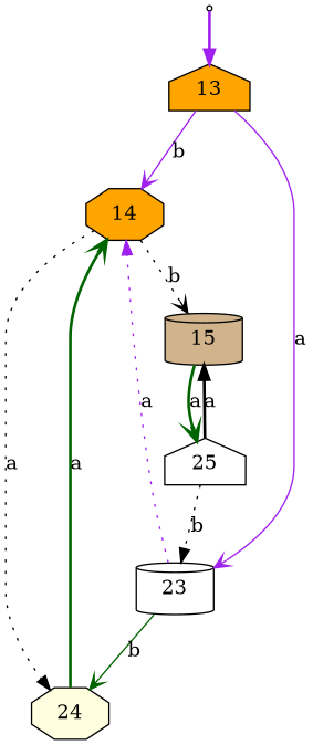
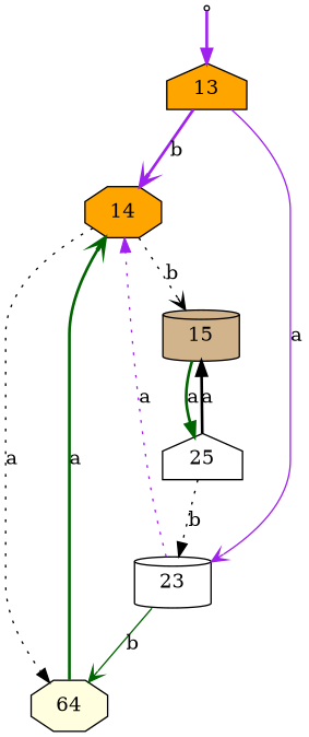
  digraph {
    rankdir=TB
    node [fillcolor=white shape=house style=filled]
    edge [arrowhead=vee color=purple style=bold]
    000 [shape=point]
    13 [fillcolor=orange]
    14 [fillcolor=orange shape=octagon]
    23 [shape=cylinder]
    15 [fillcolor=tan shape=cylinder]
-   24 [fillcolor=lightyellow shape=octagon]
+   24 [fillcolor=lightyellow shape=octagon label=64]
    25
    subgraph sub_1 {
      000
      13
      14
      23
      15
      24
      25
    }
    000 -> 13 [arrowhead=normal]
-   13 -> 14 [label=b style=solid]
+   13 -> 14 [label=b]
    13 -> 23 [label=a style=solid]
    14 -> 15 [color=black label=b style=dotted]
    14 -> 24 [arrowhead=normal color=black label=a style=dotted]
    23 -> 14 [arrowhead=normal label=a style=dotted]
    23 -> 24 [color=darkgreen label=b style=solid]
-   15 -> 25 [color=darkgreen label=a]
+   15 -> 25 [arrowhead=normal color=darkgreen label=a]
    24 -> 14 [color=darkgreen label=a]
    25 -> 23 [arrowhead=normal color=black label=b style=dotted]
    25 -> 15 [arrowhead=normal color=black label=a]
  }
